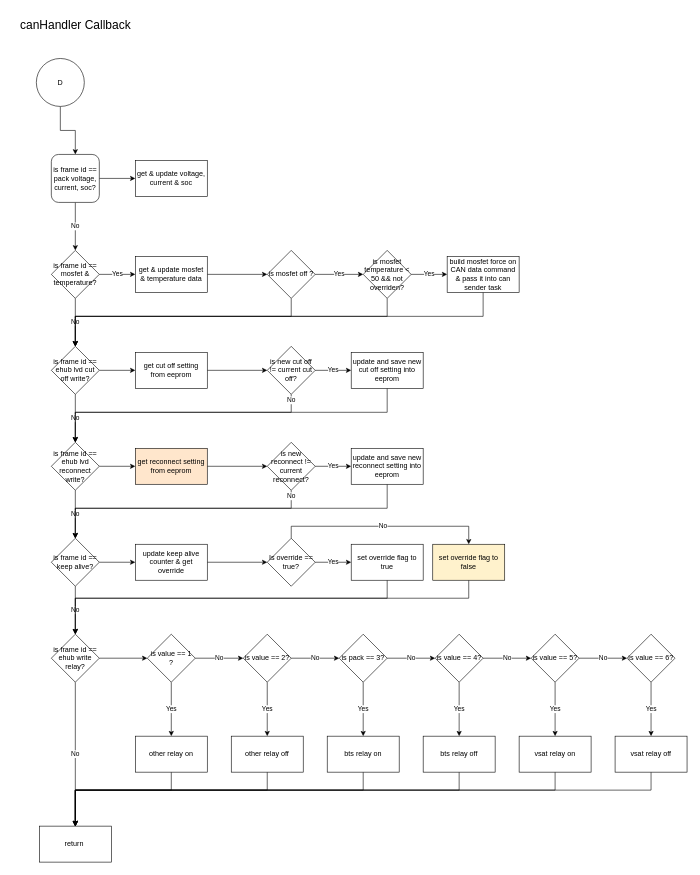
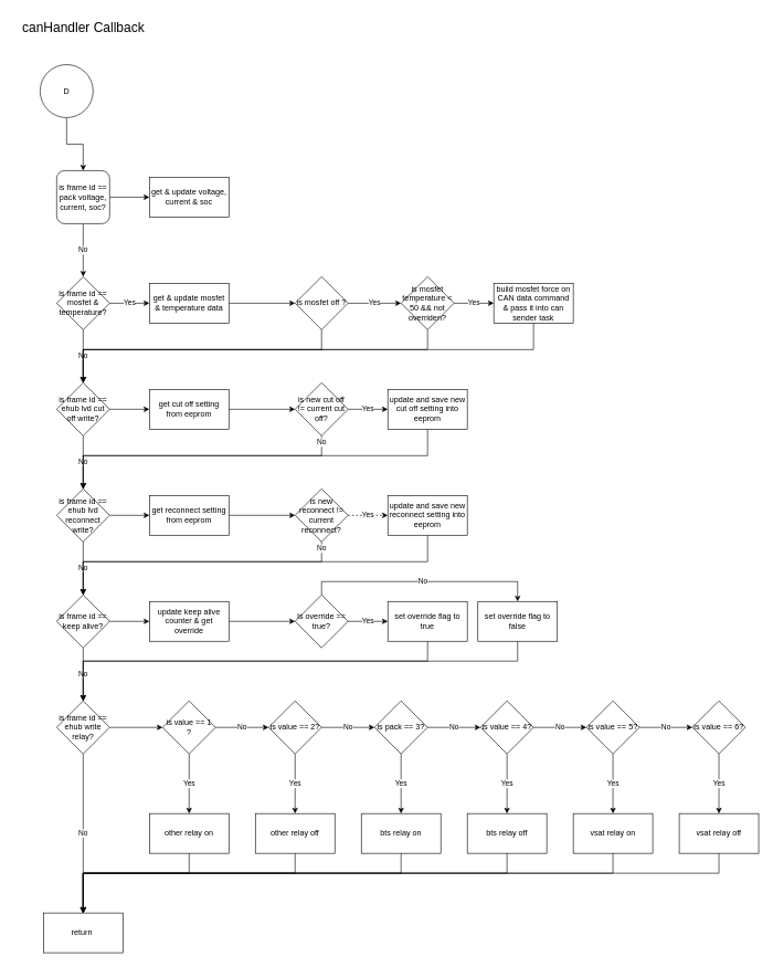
  <mxCell id="0" />
  <mxCell id="1" parent="0" />
  <mxCell id="2" value="canHandler Callback" style="text;html=1;align=center;verticalAlign=middle;resizable=0;points=[];autosize=1;strokeColor=none;fillColor=none;fontSize=20;" vertex="1" parent="1"><mxGeometry x="20" y="20" width="210" height="40" as="geometry" /></mxCell>
  <mxCell id="3" value="" style="edgeStyle=orthogonalEdgeStyle;rounded=0;orthogonalLoop=1;jettySize=auto;html=1;" edge="1" parent="1" source="4" target="7"><mxGeometry relative="1" as="geometry" /></mxCell>
  <mxCell id="4" value="D" style="ellipse;whiteSpace=wrap;html=1;aspect=fixed;" vertex="1" parent="1"><mxGeometry x="60" y="97" width="80" height="80" as="geometry" /></mxCell>
  <mxCell id="5" value="No" style="edgeStyle=orthogonalEdgeStyle;rounded=0;orthogonalLoop=1;jettySize=auto;html=1;" edge="1" parent="1" source="7" target="10"><mxGeometry relative="1" as="geometry" /></mxCell>
  <mxCell id="6" value="" style="edgeStyle=orthogonalEdgeStyle;rounded=0;orthogonalLoop=1;jettySize=auto;html=1;" edge="1" parent="1" source="7" target="24"><mxGeometry relative="1" as="geometry" /></mxCell>
  <mxCell id="7" value="is frame id == pack voltage, current, soc?" style="whiteSpace=wrap;html=1;rounded=1;" vertex="1" parent="1"><mxGeometry x="85" y="257" width="80" height="80" as="geometry" /></mxCell>
  <mxCell id="8" value="No" style="edgeStyle=orthogonalEdgeStyle;rounded=0;orthogonalLoop=1;jettySize=auto;html=1;" edge="1" parent="1" source="10" target="13"><mxGeometry relative="1" as="geometry" /></mxCell>
  <mxCell id="9" value="Yes" style="edgeStyle=orthogonalEdgeStyle;rounded=0;orthogonalLoop=1;jettySize=auto;html=1;" edge="1" parent="1" source="10" target="26"><mxGeometry relative="1" as="geometry" /></mxCell>
  <mxCell id="10" value="is frame id == mosfet &amp;amp; temperature?" style="rhombus;whiteSpace=wrap;html=1;" vertex="1" parent="1"><mxGeometry x="85" y="417" width="80" height="80" as="geometry" /></mxCell>
  <mxCell id="11" value="No" style="edgeStyle=orthogonalEdgeStyle;rounded=0;orthogonalLoop=1;jettySize=auto;html=1;" edge="1" parent="1" source="13" target="16"><mxGeometry relative="1" as="geometry" /></mxCell>
  <mxCell id="12" value="" style="edgeStyle=orthogonalEdgeStyle;rounded=0;orthogonalLoop=1;jettySize=auto;html=1;" edge="1" parent="1" source="13" target="36"><mxGeometry relative="1" as="geometry" /></mxCell>
  <mxCell id="13" value="is frame id == ehub lvd cut off write?" style="rhombus;whiteSpace=wrap;html=1;" vertex="1" parent="1"><mxGeometry x="85" y="577" width="80" height="80" as="geometry" /></mxCell>
  <mxCell id="14" value="No" style="edgeStyle=orthogonalEdgeStyle;rounded=0;orthogonalLoop=1;jettySize=auto;html=1;" edge="1" parent="1" source="16" target="19"><mxGeometry relative="1" as="geometry" /></mxCell>
  <mxCell id="15" value="" style="edgeStyle=orthogonalEdgeStyle;rounded=0;orthogonalLoop=1;jettySize=auto;html=1;" edge="1" parent="1" source="16" target="43"><mxGeometry relative="1" as="geometry" /></mxCell>
  <mxCell id="16" value="is frame id == ehub lvd reconnect write?" style="rhombus;whiteSpace=wrap;html=1;" vertex="1" parent="1"><mxGeometry x="85" y="737" width="80" height="80" as="geometry" /></mxCell>
  <mxCell id="17" value="No" style="edgeStyle=orthogonalEdgeStyle;rounded=0;orthogonalLoop=1;jettySize=auto;html=1;" edge="1" parent="1" source="19" target="22"><mxGeometry relative="1" as="geometry" /></mxCell>
  <mxCell id="18" value="" style="edgeStyle=orthogonalEdgeStyle;rounded=0;orthogonalLoop=1;jettySize=auto;html=1;" edge="1" parent="1" source="19" target="50"><mxGeometry relative="1" as="geometry" /></mxCell>
  <mxCell id="19" value="is frame id == keep alive?" style="rhombus;whiteSpace=wrap;html=1;" vertex="1" parent="1"><mxGeometry x="85" y="897" width="80" height="80" as="geometry" /></mxCell>
  <mxCell id="20" value="No" style="edgeStyle=orthogonalEdgeStyle;rounded=0;orthogonalLoop=1;jettySize=auto;html=1;" edge="1" parent="1" source="22" target="23"><mxGeometry relative="1" as="geometry" /></mxCell>
  <mxCell id="21" value="" style="edgeStyle=orthogonalEdgeStyle;rounded=0;orthogonalLoop=1;jettySize=auto;html=1;" edge="1" parent="1" source="22" target="60"><mxGeometry relative="1" as="geometry" /></mxCell>
  <mxCell id="22" value="is frame id == ehub write relay?" style="rhombus;whiteSpace=wrap;html=1;" vertex="1" parent="1"><mxGeometry x="85" y="1057" width="80" height="80" as="geometry" /></mxCell>
  <mxCell id="23" value="return&amp;nbsp;" style="whiteSpace=wrap;html=1;" vertex="1" parent="1"><mxGeometry x="65" y="1377" width="120" height="60" as="geometry" /></mxCell>
  <mxCell id="24" value="get &amp;amp; update voltage, current &amp;amp; soc" style="whiteSpace=wrap;html=1;" vertex="1" parent="1"><mxGeometry x="225" y="267" width="120" height="60" as="geometry" /></mxCell>
  <mxCell id="25" value="" style="edgeStyle=orthogonalEdgeStyle;rounded=0;orthogonalLoop=1;jettySize=auto;html=1;" edge="1" parent="1" source="26" target="29"><mxGeometry relative="1" as="geometry" /></mxCell>
  <mxCell id="26" value="get &amp;amp; update mosfet &amp;amp; temperature data" style="whiteSpace=wrap;html=1;" vertex="1" parent="1"><mxGeometry x="225" y="427" width="120" height="60" as="geometry" /></mxCell>
  <mxCell id="27" value="Yes" style="edgeStyle=orthogonalEdgeStyle;rounded=0;orthogonalLoop=1;jettySize=auto;html=1;" edge="1" parent="1" source="29" target="32"><mxGeometry relative="1" as="geometry" /></mxCell>
  <mxCell id="28" style="edgeStyle=orthogonalEdgeStyle;rounded=0;orthogonalLoop=1;jettySize=auto;html=1;entryX=0.5;entryY=0;entryDx=0;entryDy=0;" edge="1" parent="1" source="29" target="13"><mxGeometry relative="1" as="geometry"><Array as="points"><mxPoint x="485" y="527" /><mxPoint x="125" y="527" /></Array></mxGeometry></mxCell>
  <mxCell id="29" value="is mosfet off ?" style="rhombus;whiteSpace=wrap;html=1;" vertex="1" parent="1"><mxGeometry x="445" y="417" width="80" height="80" as="geometry" /></mxCell>
  <mxCell id="30" value="Yes" style="edgeStyle=orthogonalEdgeStyle;rounded=0;orthogonalLoop=1;jettySize=auto;html=1;" edge="1" parent="1" source="32" target="34"><mxGeometry relative="1" as="geometry" /></mxCell>
  <mxCell id="31" style="edgeStyle=orthogonalEdgeStyle;rounded=0;orthogonalLoop=1;jettySize=auto;html=1;exitX=0.5;exitY=1;exitDx=0;exitDy=0;entryX=0.5;entryY=0;entryDx=0;entryDy=0;" edge="1" parent="1" source="32" target="13"><mxGeometry relative="1" as="geometry"><Array as="points"><mxPoint x="645" y="527" /><mxPoint x="125" y="527" /></Array></mxGeometry></mxCell>
  <mxCell id="32" value="is mosfet temperature &amp;lt; 50 &amp;amp;&amp;amp; not overriden?" style="rhombus;whiteSpace=wrap;html=1;" vertex="1" parent="1"><mxGeometry x="605" y="417" width="80" height="80" as="geometry" /></mxCell>
  <mxCell id="33" style="edgeStyle=orthogonalEdgeStyle;rounded=0;orthogonalLoop=1;jettySize=auto;html=1;entryX=0.5;entryY=0;entryDx=0;entryDy=0;" edge="1" parent="1" source="34" target="13"><mxGeometry relative="1" as="geometry"><Array as="points"><mxPoint x="805" y="527" /><mxPoint x="125" y="527" /></Array></mxGeometry></mxCell>
  <mxCell id="34" value="build mosfet force on CAN data command &amp;amp; pass it into can sender task" style="whiteSpace=wrap;html=1;" vertex="1" parent="1"><mxGeometry x="745" y="427" width="120" height="60" as="geometry" /></mxCell>
  <mxCell id="35" value="" style="edgeStyle=orthogonalEdgeStyle;rounded=0;orthogonalLoop=1;jettySize=auto;html=1;" edge="1" parent="1" source="36" target="39"><mxGeometry relative="1" as="geometry" /></mxCell>
  <mxCell id="36" value="get cut off setting from eeprom" style="whiteSpace=wrap;html=1;" vertex="1" parent="1"><mxGeometry x="225" y="587" width="120" height="60" as="geometry" /></mxCell>
  <mxCell id="37" value="Yes" style="edgeStyle=orthogonalEdgeStyle;rounded=0;orthogonalLoop=1;jettySize=auto;html=1;" edge="1" parent="1" source="39" target="41"><mxGeometry relative="1" as="geometry" /></mxCell>
  <mxCell id="38" value="No" style="edgeStyle=orthogonalEdgeStyle;rounded=0;orthogonalLoop=1;jettySize=auto;html=1;entryX=0.5;entryY=0;entryDx=0;entryDy=0;" edge="1" parent="1" source="39" target="16"><mxGeometry x="-0.955" relative="1" as="geometry"><Array as="points"><mxPoint x="485" y="687" /><mxPoint x="125" y="687" /></Array><mxPoint as="offset" /></mxGeometry></mxCell>
  <mxCell id="39" value="is new cut off != current cut off?" style="rhombus;whiteSpace=wrap;html=1;" vertex="1" parent="1"><mxGeometry x="445" y="577" width="80" height="80" as="geometry" /></mxCell>
  <mxCell id="40" style="edgeStyle=orthogonalEdgeStyle;rounded=0;orthogonalLoop=1;jettySize=auto;html=1;entryX=0.5;entryY=0;entryDx=0;entryDy=0;" edge="1" parent="1" source="41" target="16"><mxGeometry relative="1" as="geometry"><Array as="points"><mxPoint x="645" y="687" /><mxPoint x="125" y="687" /></Array></mxGeometry></mxCell>
  <mxCell id="41" value="update and save new cut off setting into eeprom" style="whiteSpace=wrap;html=1;" vertex="1" parent="1"><mxGeometry x="585" y="587" width="120" height="60" as="geometry" /></mxCell>
  <mxCell id="42" value="" style="edgeStyle=orthogonalEdgeStyle;rounded=0;orthogonalLoop=1;jettySize=auto;html=1;" edge="1" parent="1" source="43" target="46"><mxGeometry relative="1" as="geometry" /></mxCell>
- <mxCell id="43" value="get reconnect setting from eeprom" style="whiteSpace=wrap;html=1;fillColor=#ffe6cc;" vertex="1" parent="1"><mxGeometry x="225" y="747" width="120" height="60" as="geometry" /></mxCell>
- <mxCell id="44" value="Yes" style="edgeStyle=orthogonalEdgeStyle;rounded=0;orthogonalLoop=1;jettySize=auto;html=1;" edge="1" parent="1" source="46" target="48"><mxGeometry relative="1" as="geometry" /></mxCell>
+ <mxCell id="43" value="get reconnect setting from eeprom" style="whiteSpace=wrap;html=1;" vertex="1" parent="1"><mxGeometry x="225" y="747" width="120" height="60" as="geometry" /></mxCell>
+ <mxCell id="44" value="Yes" style="edgeStyle=orthogonalEdgeStyle;rounded=0;orthogonalLoop=1;jettySize=auto;html=1;dashed=1;" edge="1" parent="1" source="46" target="48"><mxGeometry relative="1" as="geometry" /></mxCell>
  <mxCell id="45" value="No" style="edgeStyle=orthogonalEdgeStyle;rounded=0;orthogonalLoop=1;jettySize=auto;html=1;entryX=0.5;entryY=0;entryDx=0;entryDy=0;" edge="1" parent="1" source="46" target="19"><mxGeometry x="-0.955" relative="1" as="geometry"><Array as="points"><mxPoint x="485" y="847" /><mxPoint x="125" y="847" /></Array><mxPoint as="offset" /></mxGeometry></mxCell>
  <mxCell id="46" value="is new reconnect != current reconnect?" style="rhombus;whiteSpace=wrap;html=1;" vertex="1" parent="1"><mxGeometry x="445" y="737" width="80" height="80" as="geometry" /></mxCell>
  <mxCell id="47" style="edgeStyle=orthogonalEdgeStyle;rounded=0;orthogonalLoop=1;jettySize=auto;html=1;entryX=0.5;entryY=0;entryDx=0;entryDy=0;" edge="1" parent="1" source="48" target="19"><mxGeometry relative="1" as="geometry"><Array as="points"><mxPoint x="645" y="847" /><mxPoint x="125" y="847" /></Array></mxGeometry></mxCell>
  <mxCell id="48" value="update and save new reconnect setting into eeprom" style="whiteSpace=wrap;html=1;" vertex="1" parent="1"><mxGeometry x="585" y="747" width="120" height="60" as="geometry" /></mxCell>
  <mxCell id="49" value="" style="edgeStyle=orthogonalEdgeStyle;rounded=0;orthogonalLoop=1;jettySize=auto;html=1;" edge="1" parent="1" source="50" target="53"><mxGeometry relative="1" as="geometry" /></mxCell>
  <mxCell id="50" value="update keep alive counter &amp;amp; get override" style="whiteSpace=wrap;html=1;" vertex="1" parent="1"><mxGeometry x="225" y="907" width="120" height="60" as="geometry" /></mxCell>
  <mxCell id="51" value="Yes" style="edgeStyle=orthogonalEdgeStyle;rounded=0;orthogonalLoop=1;jettySize=auto;html=1;" edge="1" parent="1" source="53" target="55"><mxGeometry relative="1" as="geometry" /></mxCell>
  <mxCell id="52" value="No" style="edgeStyle=orthogonalEdgeStyle;rounded=0;orthogonalLoop=1;jettySize=auto;html=1;exitX=0.5;exitY=0;exitDx=0;exitDy=0;entryX=0.5;entryY=0;entryDx=0;entryDy=0;" edge="1" parent="1" source="53" target="57"><mxGeometry relative="1" as="geometry" /></mxCell>
  <mxCell id="53" value="Is override == true?" style="rhombus;whiteSpace=wrap;html=1;" vertex="1" parent="1"><mxGeometry x="445" y="897" width="80" height="80" as="geometry" /></mxCell>
  <mxCell id="54" style="edgeStyle=orthogonalEdgeStyle;rounded=0;orthogonalLoop=1;jettySize=auto;html=1;entryX=0.5;entryY=0;entryDx=0;entryDy=0;" edge="1" parent="1" source="55" target="22"><mxGeometry relative="1" as="geometry"><Array as="points"><mxPoint x="645" y="997" /><mxPoint x="125" y="997" /></Array></mxGeometry></mxCell>
  <mxCell id="55" value="set override flag to true" style="whiteSpace=wrap;html=1;" vertex="1" parent="1"><mxGeometry x="585" y="907" width="120" height="60" as="geometry" /></mxCell>
  <mxCell id="56" style="edgeStyle=orthogonalEdgeStyle;rounded=0;orthogonalLoop=1;jettySize=auto;html=1;entryX=0.5;entryY=0;entryDx=0;entryDy=0;" edge="1" parent="1" source="57" target="22"><mxGeometry relative="1" as="geometry"><Array as="points"><mxPoint x="781" y="997" /><mxPoint x="125" y="997" /></Array></mxGeometry></mxCell>
- <mxCell id="57" value="set override flag to false" style="rounded=0;whiteSpace=wrap;html=1;fillColor=#fff2cc;" vertex="1" parent="1"><mxGeometry x="721" y="907" width="120" height="60" as="geometry" /></mxCell>
+ <mxCell id="57" value="set override flag to false" style="rounded=0;whiteSpace=wrap;html=1;" vertex="1" parent="1"><mxGeometry x="721" y="907" width="120" height="60" as="geometry" /></mxCell>
  <mxCell id="58" value="No" style="edgeStyle=orthogonalEdgeStyle;rounded=0;orthogonalLoop=1;jettySize=auto;html=1;" edge="1" parent="1" source="60" target="63"><mxGeometry relative="1" as="geometry" /></mxCell>
  <mxCell id="59" value="Yes" style="edgeStyle=orthogonalEdgeStyle;rounded=0;orthogonalLoop=1;jettySize=auto;html=1;" edge="1" parent="1" source="60" target="76"><mxGeometry relative="1" as="geometry" /></mxCell>
  <mxCell id="60" value="is value == 1 ?" style="rhombus;whiteSpace=wrap;html=1;" vertex="1" parent="1"><mxGeometry x="245" y="1057" width="80" height="80" as="geometry" /></mxCell>
  <mxCell id="61" value="No" style="edgeStyle=orthogonalEdgeStyle;rounded=0;orthogonalLoop=1;jettySize=auto;html=1;" edge="1" parent="1" source="63" target="66"><mxGeometry relative="1" as="geometry" /></mxCell>
  <mxCell id="62" value="Yes" style="edgeStyle=orthogonalEdgeStyle;rounded=0;orthogonalLoop=1;jettySize=auto;html=1;" edge="1" parent="1" source="63" target="78"><mxGeometry relative="1" as="geometry" /></mxCell>
  <mxCell id="63" value="is value == 2?" style="rhombus;whiteSpace=wrap;html=1;" vertex="1" parent="1"><mxGeometry x="405" y="1057" width="80" height="80" as="geometry" /></mxCell>
  <mxCell id="64" value="No" style="edgeStyle=orthogonalEdgeStyle;rounded=0;orthogonalLoop=1;jettySize=auto;html=1;" edge="1" parent="1" source="66" target="69"><mxGeometry relative="1" as="geometry" /></mxCell>
  <mxCell id="65" value="Yes" style="edgeStyle=orthogonalEdgeStyle;rounded=0;orthogonalLoop=1;jettySize=auto;html=1;" edge="1" parent="1" source="66" target="80"><mxGeometry relative="1" as="geometry" /></mxCell>
  <mxCell id="66" value="is pack == 3?" style="rhombus;whiteSpace=wrap;html=1;" vertex="1" parent="1"><mxGeometry x="565" y="1057" width="80" height="80" as="geometry" /></mxCell>
  <mxCell id="67" value="No" style="edgeStyle=orthogonalEdgeStyle;rounded=0;orthogonalLoop=1;jettySize=auto;html=1;" edge="1" parent="1" source="69" target="72"><mxGeometry relative="1" as="geometry" /></mxCell>
  <mxCell id="68" value="Yes" style="edgeStyle=orthogonalEdgeStyle;rounded=0;orthogonalLoop=1;jettySize=auto;html=1;" edge="1" parent="1" source="69" target="82"><mxGeometry relative="1" as="geometry" /></mxCell>
  <mxCell id="69" value="is value == 4?" style="rhombus;whiteSpace=wrap;html=1;" vertex="1" parent="1"><mxGeometry x="725" y="1057" width="80" height="80" as="geometry" /></mxCell>
  <mxCell id="70" value="No" style="edgeStyle=orthogonalEdgeStyle;rounded=0;orthogonalLoop=1;jettySize=auto;html=1;" edge="1" parent="1" source="72" target="74"><mxGeometry relative="1" as="geometry" /></mxCell>
  <mxCell id="71" value="Yes" style="edgeStyle=orthogonalEdgeStyle;rounded=0;orthogonalLoop=1;jettySize=auto;html=1;" edge="1" parent="1" source="72" target="84"><mxGeometry relative="1" as="geometry" /></mxCell>
  <mxCell id="72" value="is value == 5?" style="rhombus;whiteSpace=wrap;html=1;" vertex="1" parent="1"><mxGeometry x="885" y="1057" width="80" height="80" as="geometry" /></mxCell>
  <mxCell id="73" value="Yes" style="edgeStyle=orthogonalEdgeStyle;rounded=0;orthogonalLoop=1;jettySize=auto;html=1;" edge="1" parent="1" source="74" target="86"><mxGeometry relative="1" as="geometry" /></mxCell>
  <mxCell id="74" value="is value == 6?" style="rhombus;whiteSpace=wrap;html=1;" vertex="1" parent="1"><mxGeometry x="1045" y="1057" width="80" height="80" as="geometry" /></mxCell>
  <mxCell id="75" style="edgeStyle=orthogonalEdgeStyle;rounded=0;orthogonalLoop=1;jettySize=auto;html=1;entryX=0.5;entryY=0;entryDx=0;entryDy=0;" edge="1" parent="1" source="76" target="23"><mxGeometry relative="1" as="geometry"><Array as="points"><mxPoint x="285" y="1317" /><mxPoint x="125" y="1317" /></Array></mxGeometry></mxCell>
  <mxCell id="76" value="other relay on" style="whiteSpace=wrap;html=1;" vertex="1" parent="1"><mxGeometry x="225" y="1227" width="120" height="60" as="geometry" /></mxCell>
  <mxCell id="77" style="edgeStyle=orthogonalEdgeStyle;rounded=0;orthogonalLoop=1;jettySize=auto;html=1;entryX=0.5;entryY=0;entryDx=0;entryDy=0;" edge="1" parent="1" source="78" target="23"><mxGeometry relative="1" as="geometry"><Array as="points"><mxPoint x="445" y="1317" /><mxPoint x="125" y="1317" /></Array></mxGeometry></mxCell>
  <mxCell id="78" value="other relay off" style="whiteSpace=wrap;html=1;" vertex="1" parent="1"><mxGeometry x="385" y="1227" width="120" height="60" as="geometry" /></mxCell>
  <mxCell id="79" style="edgeStyle=orthogonalEdgeStyle;rounded=0;orthogonalLoop=1;jettySize=auto;html=1;entryX=0.5;entryY=0;entryDx=0;entryDy=0;" edge="1" parent="1" source="80" target="23"><mxGeometry relative="1" as="geometry"><Array as="points"><mxPoint x="605" y="1317" /><mxPoint x="125" y="1317" /></Array></mxGeometry></mxCell>
  <mxCell id="80" value="bts relay on" style="whiteSpace=wrap;html=1;" vertex="1" parent="1"><mxGeometry x="545" y="1227" width="120" height="60" as="geometry" /></mxCell>
  <mxCell id="81" style="edgeStyle=orthogonalEdgeStyle;rounded=0;orthogonalLoop=1;jettySize=auto;html=1;entryX=0.5;entryY=0;entryDx=0;entryDy=0;" edge="1" parent="1" source="82" target="23"><mxGeometry relative="1" as="geometry"><Array as="points"><mxPoint x="765" y="1317" /><mxPoint x="125" y="1317" /></Array></mxGeometry></mxCell>
  <mxCell id="82" value="bts relay off" style="whiteSpace=wrap;html=1;" vertex="1" parent="1"><mxGeometry x="705" y="1227" width="120" height="60" as="geometry" /></mxCell>
  <mxCell id="83" style="edgeStyle=orthogonalEdgeStyle;rounded=0;orthogonalLoop=1;jettySize=auto;html=1;entryX=0.5;entryY=0;entryDx=0;entryDy=0;" edge="1" parent="1" source="84" target="23"><mxGeometry relative="1" as="geometry"><Array as="points"><mxPoint x="925" y="1317" /><mxPoint x="125" y="1317" /></Array></mxGeometry></mxCell>
  <mxCell id="84" value="vsat relay on" style="whiteSpace=wrap;html=1;" vertex="1" parent="1"><mxGeometry x="865" y="1227" width="120" height="60" as="geometry" /></mxCell>
  <mxCell id="85" style="edgeStyle=orthogonalEdgeStyle;rounded=0;orthogonalLoop=1;jettySize=auto;html=1;entryX=0.5;entryY=0;entryDx=0;entryDy=0;" edge="1" parent="1" source="86" target="23"><mxGeometry relative="1" as="geometry"><Array as="points"><mxPoint x="1085" y="1317" /><mxPoint x="125" y="1317" /></Array></mxGeometry></mxCell>
  <mxCell id="86" value="vsat relay off" style="whiteSpace=wrap;html=1;" vertex="1" parent="1"><mxGeometry x="1025" y="1227" width="120" height="60" as="geometry" /></mxCell>
